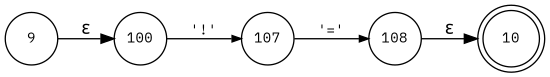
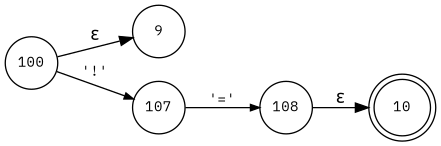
  digraph {
    fontname="IBM Plex Mono"
    rankdir=LR
    node [fixedsize=true fontname="IBM Plex Mono" fontsize=11 shape=circle peripheries=1]
    edge [fontname="IBM Plex Mono"]
    n1 [label=10 shape=doublecircle width=.6 peripheries=""]
    n2 [label=9 width=.55]
    n3 [label=100 width=.55]
    n4 [label=107 width=.55]
    n5 [label=108 width=.55]
-   n2 -> n3 [label="&epsilon;"]
+   n3 -> n2 [label="&epsilon;"]
    n3 -> n4 [arrowhead=normal arrowsize=.7 fontsize=11 label="'!'"]
    n4 -> n5 [arrowhead=normal arrowsize=.7 fontsize=11 label="'='"]
    n5 -> n1 [label="&epsilon;"]
  }
